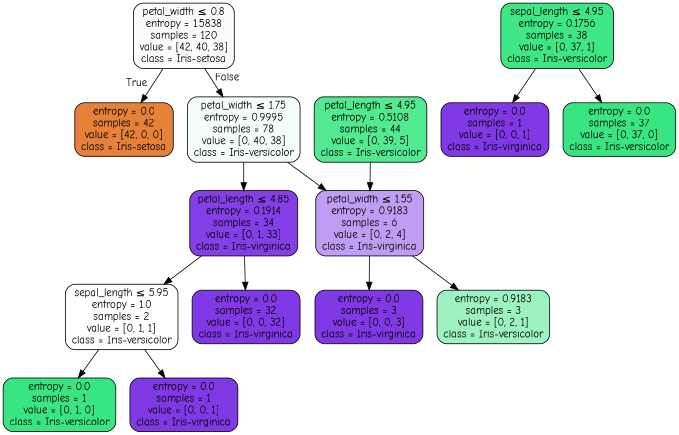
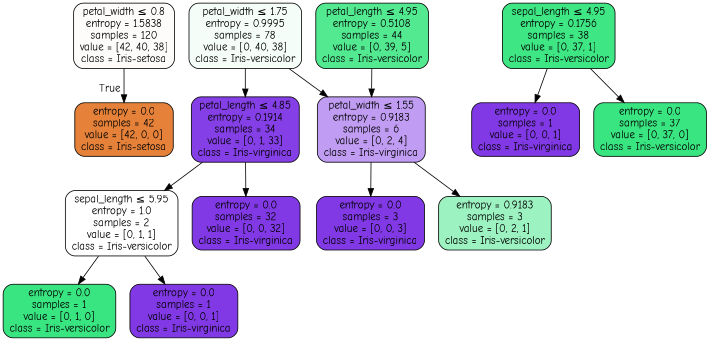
  digraph {
    fontname="Comic Neue"
    node [color=black fillcolor="#8139e5ff" fontname="Comic Neue" shape=box style="filled, rounded"]
    edge [fontname="Comic Neue"]
    n1 [fillcolor="#e5813906" label=<petal_width &le; 0.8<br/>entropy = 1.5838<br/>samples = 120<br/>value = [42, 40, 38]<br/>class = Iris-setosa>]
    n2 [fillcolor="#e58139ff" label=<entropy = 0.0<br/>samples = 42<br/>value = [42, 0, 0]<br/>class = Iris-setosa>]
    n3 [fillcolor="#39e5810d" label=<petal_width &le; 1.75<br/>entropy = 0.9995<br/>samples = 78<br/>value = [0, 40, 38]<br/>class = Iris-versicolor>]
    n4 [fillcolor="#8139e5f7" label=<petal_length &le; 4.85<br/>entropy = 0.1914<br/>samples = 34<br/>value = [0, 1, 33]<br/>class = Iris-virginica>]
    n5 [fillcolor="#8139e57f" label=<petal_width &le; 1.55<br/>entropy = 0.9183<br/>samples = 6<br/>value = [0, 2, 4]<br/>class = Iris-virginica>]
    n6 [fillcolor="#39e581de" label=<petal_length &le; 4.95<br/>entropy = 0.5108<br/>samples = 44<br/>value = [0, 39, 5]<br/>class = Iris-versicolor>]
    n7 [fillcolor="#39e58100" label=<sepal_length &le; 5.95<br/>entropy = 1.0<br/>samples = 2<br/>value = [0, 1, 1]<br/>class = Iris-versicolor>]
    n8 [label=<entropy = 0.0<br/>samples = 32<br/>value = [0, 0, 32]<br/>class = Iris-virginica>]
    n9 [fillcolor="#39e581f8" label=<sepal_length &le; 4.95<br/>entropy = 0.1756<br/>samples = 38<br/>value = [0, 37, 1]<br/>class = Iris-versicolor>]
    n10 [label=<entropy = 0.0<br/>samples = 1<br/>value = [0, 0, 1]<br/>class = Iris-virginica>]
    n11 [fillcolor="#39e581ff" label=<entropy = 0.0<br/>samples = 37<br/>value = [0, 37, 0]<br/>class = Iris-versicolor>]
    n12 [label=<entropy = 0.0<br/>samples = 3<br/>value = [0, 0, 3]<br/>class = Iris-virginica>]
    n13 [fillcolor="#39e5817f" label=<entropy = 0.9183<br/>samples = 3<br/>value = [0, 2, 1]<br/>class = Iris-versicolor>]
    n14 [fillcolor="#39e581ff" label=<entropy = 0.0<br/>samples = 1<br/>value = [0, 1, 0]<br/>class = Iris-versicolor>]
    n15 [label=<entropy = 0.0<br/>samples = 1<br/>value = [0, 0, 1]<br/>class = Iris-virginica>]
    n1 -> n2 [headlabel=True labelangle=45 labeldistance=2.5]
-   n1 -> n3 [headlabel=False labelangle=-45 labeldistance=2.5]
    n3 -> n4
    n3 -> n5
    n4 -> n7
    n4 -> n8
    n5 -> n12
    n5 -> n13
    n6 -> n5
    n7 -> n14
    n7 -> n15
    n9 -> n10
    n9 -> n11
  }
